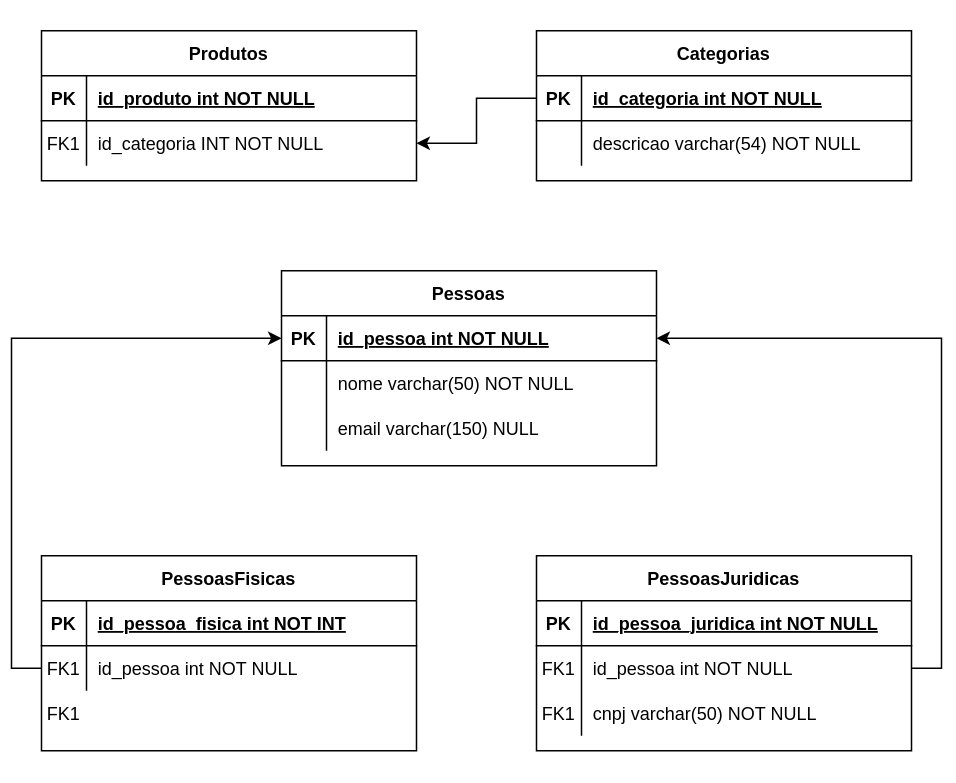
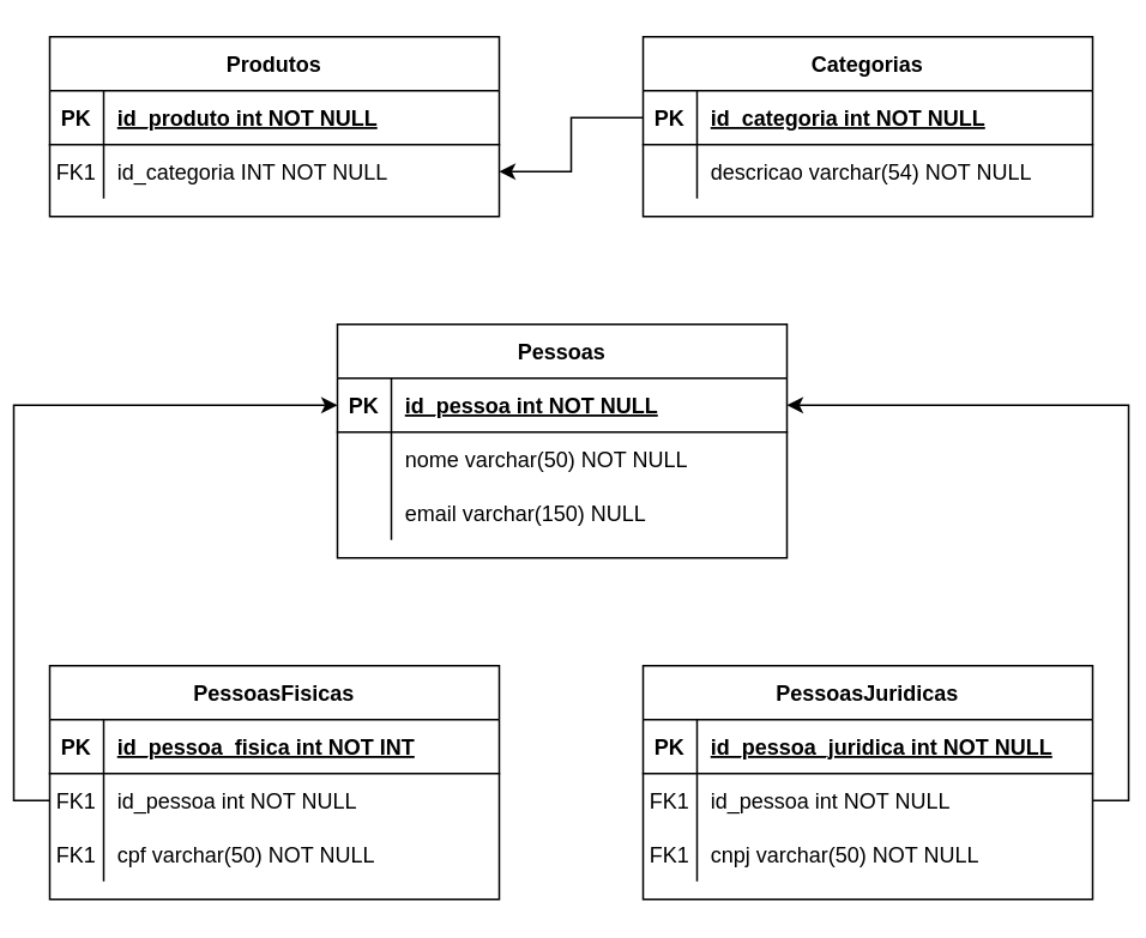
  <mxCell id="0" />
  <mxCell id="1" parent="0" />
  <mxCell id="2" value="Pessoas" style="shape=table;startSize=30;container=1;collapsible=1;childLayout=tableLayout;fixedRows=1;rowLines=0;fontStyle=1;align=center;resizeLast=1;" vertex="1" parent="1"><mxGeometry x="180" y="180" width="250" height="130" as="geometry" /></mxCell>
  <mxCell id="3" value="" style="shape=partialRectangle;collapsible=0;dropTarget=0;pointerEvents=0;fillColor=none;points=[[0,0.5],[1,0.5]];portConstraint=eastwest;top=0;left=0;right=0;bottom=1;" vertex="1" parent="2"><mxGeometry y="30" width="250" height="30" as="geometry" /></mxCell>
  <mxCell id="4" value="PK" style="shape=partialRectangle;overflow=hidden;connectable=0;fillColor=none;top=0;left=0;bottom=0;right=0;fontStyle=1;" vertex="1" parent="3"><mxGeometry width="30" height="30" as="geometry" /></mxCell>
  <mxCell id="5" value="id_pessoa int NOT NULL " style="shape=partialRectangle;overflow=hidden;connectable=0;fillColor=none;top=0;left=0;bottom=0;right=0;align=left;spacingLeft=6;fontStyle=5;" vertex="1" parent="3"><mxGeometry x="30" width="220" height="30" as="geometry" /></mxCell>
  <mxCell id="6" value="" style="shape=partialRectangle;collapsible=0;dropTarget=0;pointerEvents=0;fillColor=none;points=[[0,0.5],[1,0.5]];portConstraint=eastwest;top=0;left=0;right=0;bottom=0;" vertex="1" parent="2"><mxGeometry y="60" width="250" height="30" as="geometry" /></mxCell>
  <mxCell id="7" value="" style="shape=partialRectangle;overflow=hidden;connectable=0;fillColor=none;top=0;left=0;bottom=0;right=0;" vertex="1" parent="6"><mxGeometry width="30" height="30" as="geometry" /></mxCell>
  <mxCell id="8" value="nome varchar(50) NOT NULL" style="shape=partialRectangle;overflow=hidden;connectable=0;fillColor=none;top=0;left=0;bottom=0;right=0;align=left;spacingLeft=6;" vertex="1" parent="6"><mxGeometry x="30" width="220" height="30" as="geometry" /></mxCell>
  <mxCell id="9" value="" style="shape=partialRectangle;collapsible=0;dropTarget=0;pointerEvents=0;fillColor=none;points=[[0,0.5],[1,0.5]];portConstraint=eastwest;top=0;left=0;right=0;bottom=0;" vertex="1" parent="2"><mxGeometry y="90" width="250" height="30" as="geometry" /></mxCell>
  <mxCell id="10" value="" style="shape=partialRectangle;overflow=hidden;connectable=0;fillColor=none;top=0;left=0;bottom=0;right=0;" vertex="1" parent="9"><mxGeometry width="30" height="30" as="geometry" /></mxCell>
  <mxCell id="11" value="email varchar(150) NULL" style="shape=partialRectangle;overflow=hidden;connectable=0;fillColor=none;top=0;left=0;bottom=0;right=0;align=left;spacingLeft=6;" vertex="1" parent="9"><mxGeometry x="30" width="220" height="30" as="geometry" /></mxCell>
  <mxCell id="12" style="edgeStyle=orthogonalEdgeStyle;rounded=0;orthogonalLoop=1;jettySize=auto;html=1;entryX=1;entryY=0.5;entryDx=0;entryDy=0;" edge="1" parent="1" source="16" target="26"><mxGeometry relative="1" as="geometry" /></mxCell>
  <mxCell id="13" style="edgeStyle=orthogonalEdgeStyle;rounded=0;orthogonalLoop=1;jettySize=auto;html=1;entryX=1;entryY=0.5;entryDx=0;entryDy=0;exitX=1;exitY=0.5;exitDx=0;exitDy=0;" edge="1" parent="1" source="33" target="3"><mxGeometry relative="1" as="geometry" /></mxCell>
  <mxCell id="14" style="edgeStyle=orthogonalEdgeStyle;rounded=0;orthogonalLoop=1;jettySize=auto;html=1;entryX=0;entryY=0.5;entryDx=0;entryDy=0;exitX=0;exitY=0.5;exitDx=0;exitDy=0;" edge="1" parent="1" source="43" target="3"><mxGeometry relative="1" as="geometry" /></mxCell>
  <mxCell id="15" value="Categorias" style="shape=table;startSize=30;container=1;collapsible=1;childLayout=tableLayout;fixedRows=1;rowLines=0;fontStyle=1;align=center;resizeLast=1;" parent="1" vertex="1"><mxGeometry x="350" y="20" width="250" height="100" as="geometry" /></mxCell>
  <mxCell id="16" value="" style="shape=partialRectangle;collapsible=0;dropTarget=0;pointerEvents=0;fillColor=none;points=[[0,0.5],[1,0.5]];portConstraint=eastwest;top=0;left=0;right=0;bottom=1;" parent="15" vertex="1"><mxGeometry y="30" width="250" height="30" as="geometry" /></mxCell>
  <mxCell id="17" value="PK" style="shape=partialRectangle;overflow=hidden;connectable=0;fillColor=none;top=0;left=0;bottom=0;right=0;fontStyle=1;" parent="16" vertex="1"><mxGeometry width="30" height="30" as="geometry" /></mxCell>
  <mxCell id="18" value="id_categoria int NOT NULL " style="shape=partialRectangle;overflow=hidden;connectable=0;fillColor=none;top=0;left=0;bottom=0;right=0;align=left;spacingLeft=6;fontStyle=5;" parent="16" vertex="1"><mxGeometry x="30" width="220" height="30" as="geometry" /></mxCell>
  <mxCell id="19" value="" style="shape=partialRectangle;collapsible=0;dropTarget=0;pointerEvents=0;fillColor=none;points=[[0,0.5],[1,0.5]];portConstraint=eastwest;top=0;left=0;right=0;bottom=0;" parent="15" vertex="1"><mxGeometry y="60" width="250" height="30" as="geometry" /></mxCell>
  <mxCell id="20" value="" style="shape=partialRectangle;overflow=hidden;connectable=0;fillColor=none;top=0;left=0;bottom=0;right=0;" parent="19" vertex="1"><mxGeometry width="30" height="30" as="geometry" /></mxCell>
  <mxCell id="21" value="descricao varchar(54) NOT NULL" style="shape=partialRectangle;overflow=hidden;connectable=0;fillColor=none;top=0;left=0;bottom=0;right=0;align=left;spacingLeft=6;" parent="19" vertex="1"><mxGeometry x="30" width="220" height="30" as="geometry" /></mxCell>
  <mxCell id="22" value="Produtos" style="shape=table;startSize=30;container=1;collapsible=1;childLayout=tableLayout;fixedRows=1;rowLines=0;fontStyle=1;align=center;resizeLast=1;" parent="1" vertex="1"><mxGeometry x="20" y="20" width="250" height="100" as="geometry" /></mxCell>
  <mxCell id="23" value="" style="shape=partialRectangle;collapsible=0;dropTarget=0;pointerEvents=0;fillColor=none;points=[[0,0.5],[1,0.5]];portConstraint=eastwest;top=0;left=0;right=0;bottom=1;" parent="22" vertex="1"><mxGeometry y="30" width="250" height="30" as="geometry" /></mxCell>
  <mxCell id="24" value="PK" style="shape=partialRectangle;overflow=hidden;connectable=0;fillColor=none;top=0;left=0;bottom=0;right=0;fontStyle=1;" parent="23" vertex="1"><mxGeometry width="30" height="30" as="geometry" /></mxCell>
  <mxCell id="25" value="id_produto int NOT NULL " style="shape=partialRectangle;overflow=hidden;connectable=0;fillColor=none;top=0;left=0;bottom=0;right=0;align=left;spacingLeft=6;fontStyle=5;" parent="23" vertex="1"><mxGeometry x="30" width="220" height="30" as="geometry" /></mxCell>
  <mxCell id="26" value="" style="shape=partialRectangle;collapsible=0;dropTarget=0;pointerEvents=0;fillColor=none;points=[[0,0.5],[1,0.5]];portConstraint=eastwest;top=0;left=0;right=0;bottom=0;" parent="22" vertex="1"><mxGeometry y="60" width="250" height="30" as="geometry" /></mxCell>
  <mxCell id="27" value="FK1" style="shape=partialRectangle;overflow=hidden;connectable=0;fillColor=none;top=0;left=0;bottom=0;right=0;" parent="26" vertex="1"><mxGeometry width="30" height="30" as="geometry" /></mxCell>
  <mxCell id="28" value="id_categoria INT NOT NULL" style="shape=partialRectangle;overflow=hidden;connectable=0;fillColor=none;top=0;left=0;bottom=0;right=0;align=left;spacingLeft=6;" parent="26" vertex="1"><mxGeometry x="30" width="220" height="30" as="geometry" /></mxCell>
  <mxCell id="29" value="PessoasJuridicas" style="shape=table;startSize=30;container=1;collapsible=1;childLayout=tableLayout;fixedRows=1;rowLines=0;fontStyle=1;align=center;resizeLast=1;" vertex="1" parent="1"><mxGeometry x="350" y="370" width="250" height="130" as="geometry" /></mxCell>
  <mxCell id="30" value="" style="shape=partialRectangle;collapsible=0;dropTarget=0;pointerEvents=0;fillColor=none;points=[[0,0.5],[1,0.5]];portConstraint=eastwest;top=0;left=0;right=0;bottom=1;" vertex="1" parent="29"><mxGeometry y="30" width="250" height="30" as="geometry" /></mxCell>
  <mxCell id="31" value="PK" style="shape=partialRectangle;overflow=hidden;connectable=0;fillColor=none;top=0;left=0;bottom=0;right=0;fontStyle=1;" vertex="1" parent="30"><mxGeometry width="30" height="30" as="geometry" /></mxCell>
  <mxCell id="32" value="id_pessoa_juridica int NOT NULL " style="shape=partialRectangle;overflow=hidden;connectable=0;fillColor=none;top=0;left=0;bottom=0;right=0;align=left;spacingLeft=6;fontStyle=5;" vertex="1" parent="30"><mxGeometry x="30" width="220" height="30" as="geometry" /></mxCell>
  <mxCell id="33" value="" style="shape=partialRectangle;collapsible=0;dropTarget=0;pointerEvents=0;fillColor=none;points=[[0,0.5],[1,0.5]];portConstraint=eastwest;top=0;left=0;right=0;bottom=0;" vertex="1" parent="29"><mxGeometry y="60" width="250" height="30" as="geometry" /></mxCell>
  <mxCell id="34" value="FK1" style="shape=partialRectangle;overflow=hidden;connectable=0;fillColor=none;top=0;left=0;bottom=0;right=0;" vertex="1" parent="33"><mxGeometry width="30" height="30" as="geometry" /></mxCell>
  <mxCell id="35" value="id_pessoa int NOT NULL" style="shape=partialRectangle;overflow=hidden;connectable=0;fillColor=none;top=0;left=0;bottom=0;right=0;align=left;spacingLeft=6;" vertex="1" parent="33"><mxGeometry x="30" width="220" height="30" as="geometry" /></mxCell>
  <mxCell id="36" value="" style="shape=partialRectangle;collapsible=0;dropTarget=0;pointerEvents=0;fillColor=none;points=[[0,0.5],[1,0.5]];portConstraint=eastwest;top=0;left=0;right=0;bottom=0;" vertex="1" parent="29"><mxGeometry y="90" width="250" height="30" as="geometry" /></mxCell>
  <mxCell id="37" value="FK1" style="shape=partialRectangle;overflow=hidden;connectable=0;fillColor=none;top=0;left=0;bottom=0;right=0;" vertex="1" parent="36"><mxGeometry width="30" height="30" as="geometry" /></mxCell>
  <mxCell id="38" value="cnpj varchar(50) NOT NULL" style="shape=partialRectangle;overflow=hidden;connectable=0;fillColor=none;top=0;left=0;bottom=0;right=0;align=left;spacingLeft=6;" vertex="1" parent="36"><mxGeometry x="30" width="220" height="30" as="geometry" /></mxCell>
  <mxCell id="39" value="PessoasFisicas" style="shape=table;startSize=30;container=1;collapsible=1;childLayout=tableLayout;fixedRows=1;rowLines=0;fontStyle=1;align=center;resizeLast=1;" vertex="1" parent="1"><mxGeometry x="20" y="370" width="250" height="130" as="geometry" /></mxCell>
  <mxCell id="40" value="" style="shape=partialRectangle;collapsible=0;dropTarget=0;pointerEvents=0;fillColor=none;points=[[0,0.5],[1,0.5]];portConstraint=eastwest;top=0;left=0;right=0;bottom=1;" vertex="1" parent="39"><mxGeometry y="30" width="250" height="30" as="geometry" /></mxCell>
  <mxCell id="41" value="PK" style="shape=partialRectangle;overflow=hidden;connectable=0;fillColor=none;top=0;left=0;bottom=0;right=0;fontStyle=1;" vertex="1" parent="40"><mxGeometry width="30" height="30" as="geometry" /></mxCell>
  <mxCell id="42" value="id_pessoa_fisica int NOT INT " style="shape=partialRectangle;overflow=hidden;connectable=0;fillColor=none;top=0;left=0;bottom=0;right=0;align=left;spacingLeft=6;fontStyle=5;" vertex="1" parent="40"><mxGeometry x="30" width="220" height="30" as="geometry" /></mxCell>
  <mxCell id="43" value="" style="shape=partialRectangle;collapsible=0;dropTarget=0;pointerEvents=0;fillColor=none;points=[[0,0.5],[1,0.5]];portConstraint=eastwest;top=0;left=0;right=0;bottom=0;" vertex="1" parent="39"><mxGeometry y="60" width="250" height="30" as="geometry" /></mxCell>
  <mxCell id="44" value="FK1" style="shape=partialRectangle;overflow=hidden;connectable=0;fillColor=none;top=0;left=0;bottom=0;right=0;" vertex="1" parent="43"><mxGeometry width="30" height="30" as="geometry" /></mxCell>
  <mxCell id="45" value="id_pessoa int NOT NULL" style="shape=partialRectangle;overflow=hidden;connectable=0;fillColor=none;top=0;left=0;bottom=0;right=0;align=left;spacingLeft=6;" vertex="1" parent="43"><mxGeometry x="30" width="220" height="30" as="geometry" /></mxCell>
  <mxCell id="46" value="" style="shape=partialRectangle;collapsible=0;dropTarget=0;pointerEvents=0;fillColor=none;points=[[0,0.5],[1,0.5]];portConstraint=eastwest;top=0;left=0;right=0;bottom=0;" vertex="1" parent="39"><mxGeometry y="90" width="250" height="30" as="geometry" /></mxCell>
  <mxCell id="47" value="FK1" style="shape=partialRectangle;overflow=hidden;connectable=0;fillColor=none;top=0;left=0;bottom=0;right=0;" vertex="1" parent="46"><mxGeometry width="30" height="30" as="geometry" /></mxCell>
+ <mxCell id="48" value="cpf varchar(50) NOT NULL" style="shape=partialRectangle;overflow=hidden;connectable=0;fillColor=none;top=0;left=0;bottom=0;right=0;align=left;spacingLeft=6;" vertex="1" parent="46"><mxGeometry x="30" width="220" height="30" as="geometry" /></mxCell>
